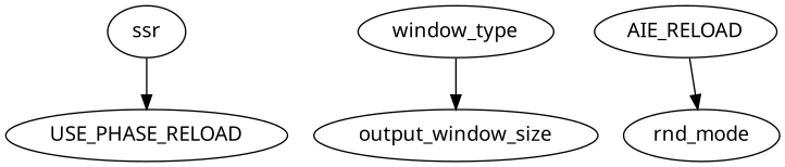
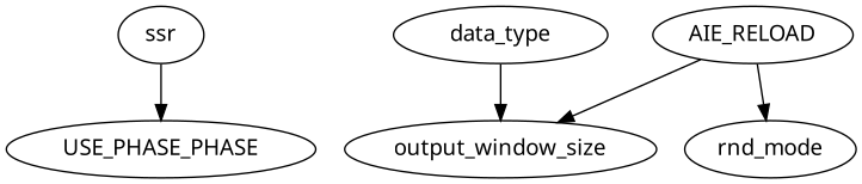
  digraph {
    fontname="Noto Sans"
    node [fontname="Noto Sans"]
    edge [fontname="Noto Sans"]
    ssr
-   USE_PHASE_RELOAD
-   data_type [label=window_type]
+   USE_PHASE_RELOAD [label=USE_PHASE_PHASE]
+   data_type
    output_window_size
    n5 [label=AIE_RELOAD]
    rnd_mode
    ssr -> USE_PHASE_RELOAD
    data_type -> output_window_size
+   n5 -> output_window_size
    n5 -> rnd_mode
  }
